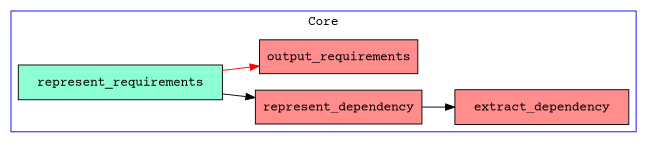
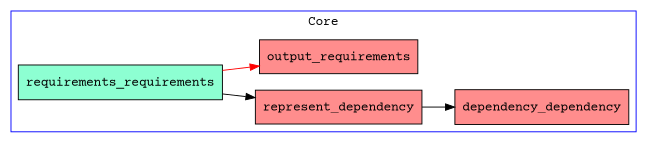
  digraph {
    fontname="Courier Prime"
    rankdir=LR
    node [fillcolor="#FF8D8D" fontname="Courier Prime" shape=record style=filled]
    edge [color=black fontname="Courier Prime"]
-   represent_requirements [fillcolor="#8DFFD2"]
+   represent_requirements [fillcolor="#8DFFD2" label=requirements_requirements]
    represent_dependency
-   extract_dependency
+   extract_dependency [label=dependency_dependency]
    output_requirements
    subgraph cluster_1 {
      color=blue
      label=Core
      represent_requirements
      represent_dependency
      extract_dependency
      output_requirements
    }
    represent_requirements -> represent_dependency
    represent_requirements -> output_requirements [color=red]
    represent_dependency -> extract_dependency
  }
